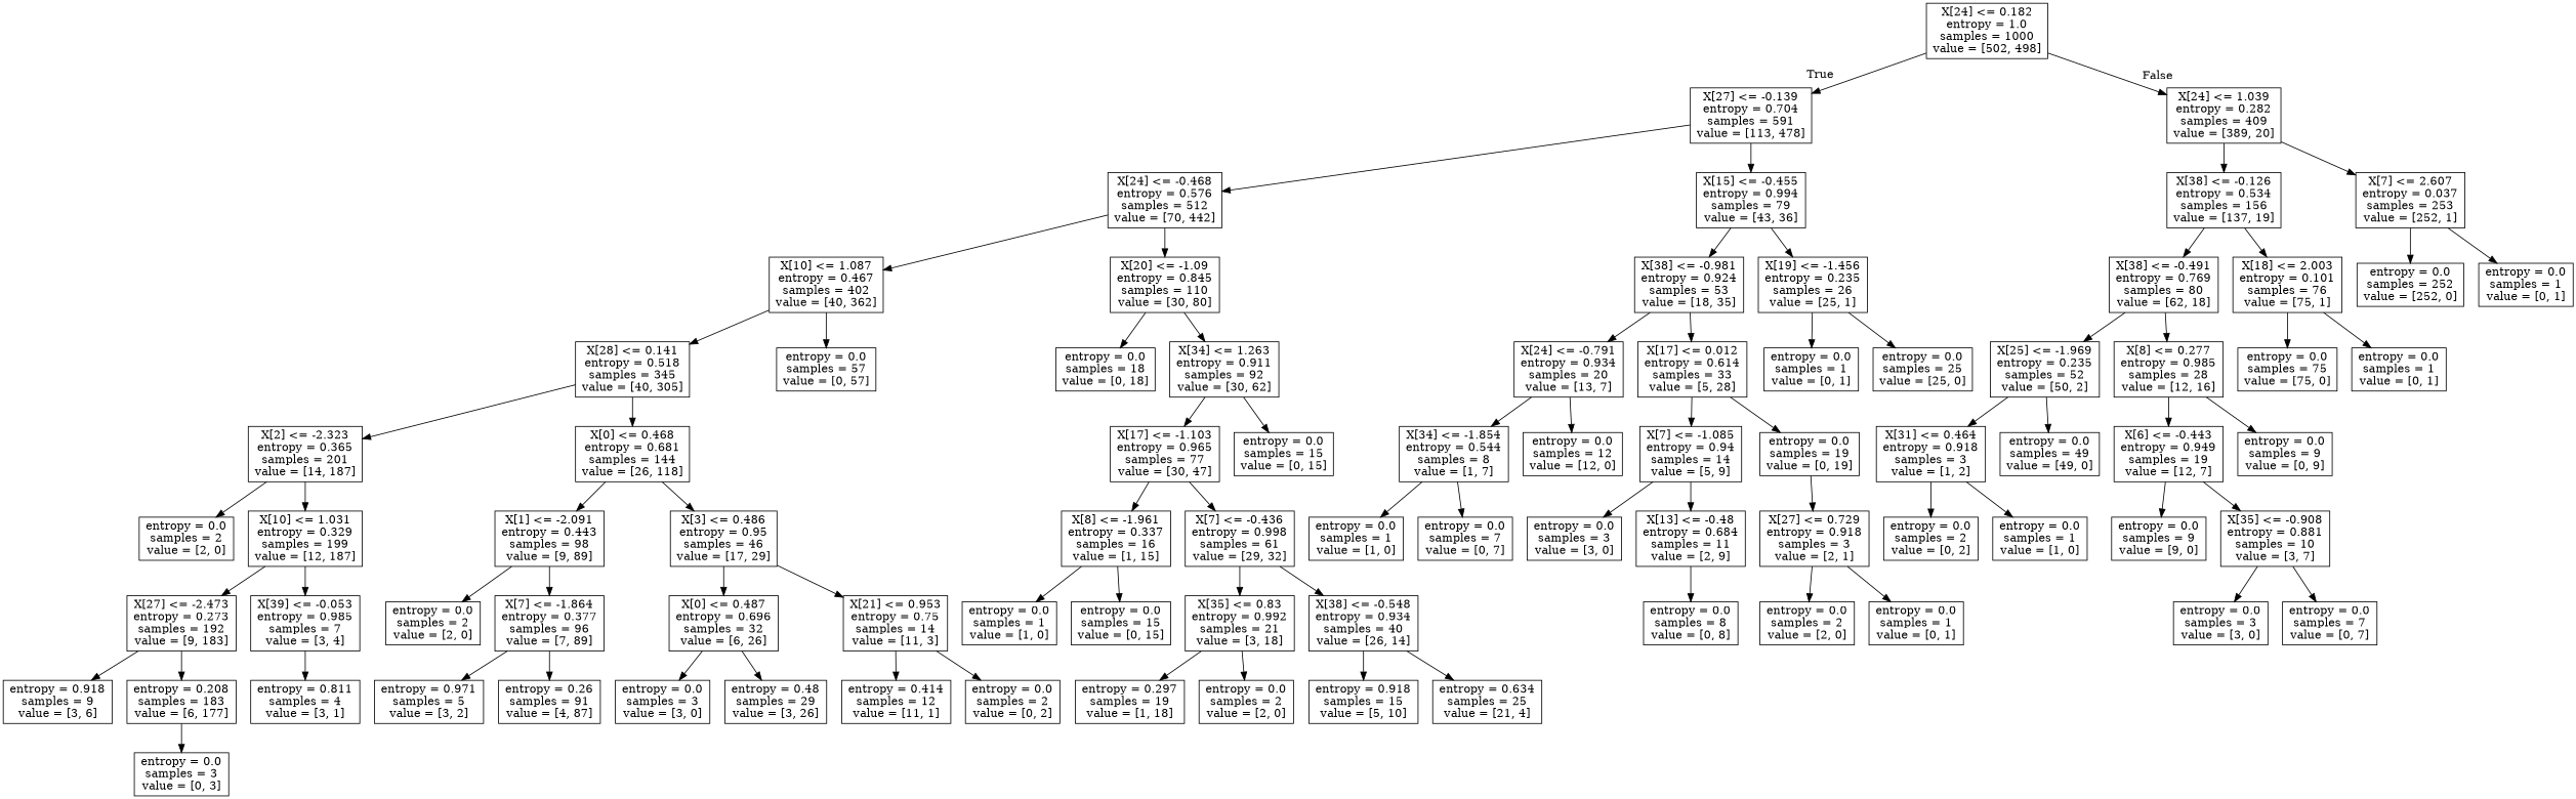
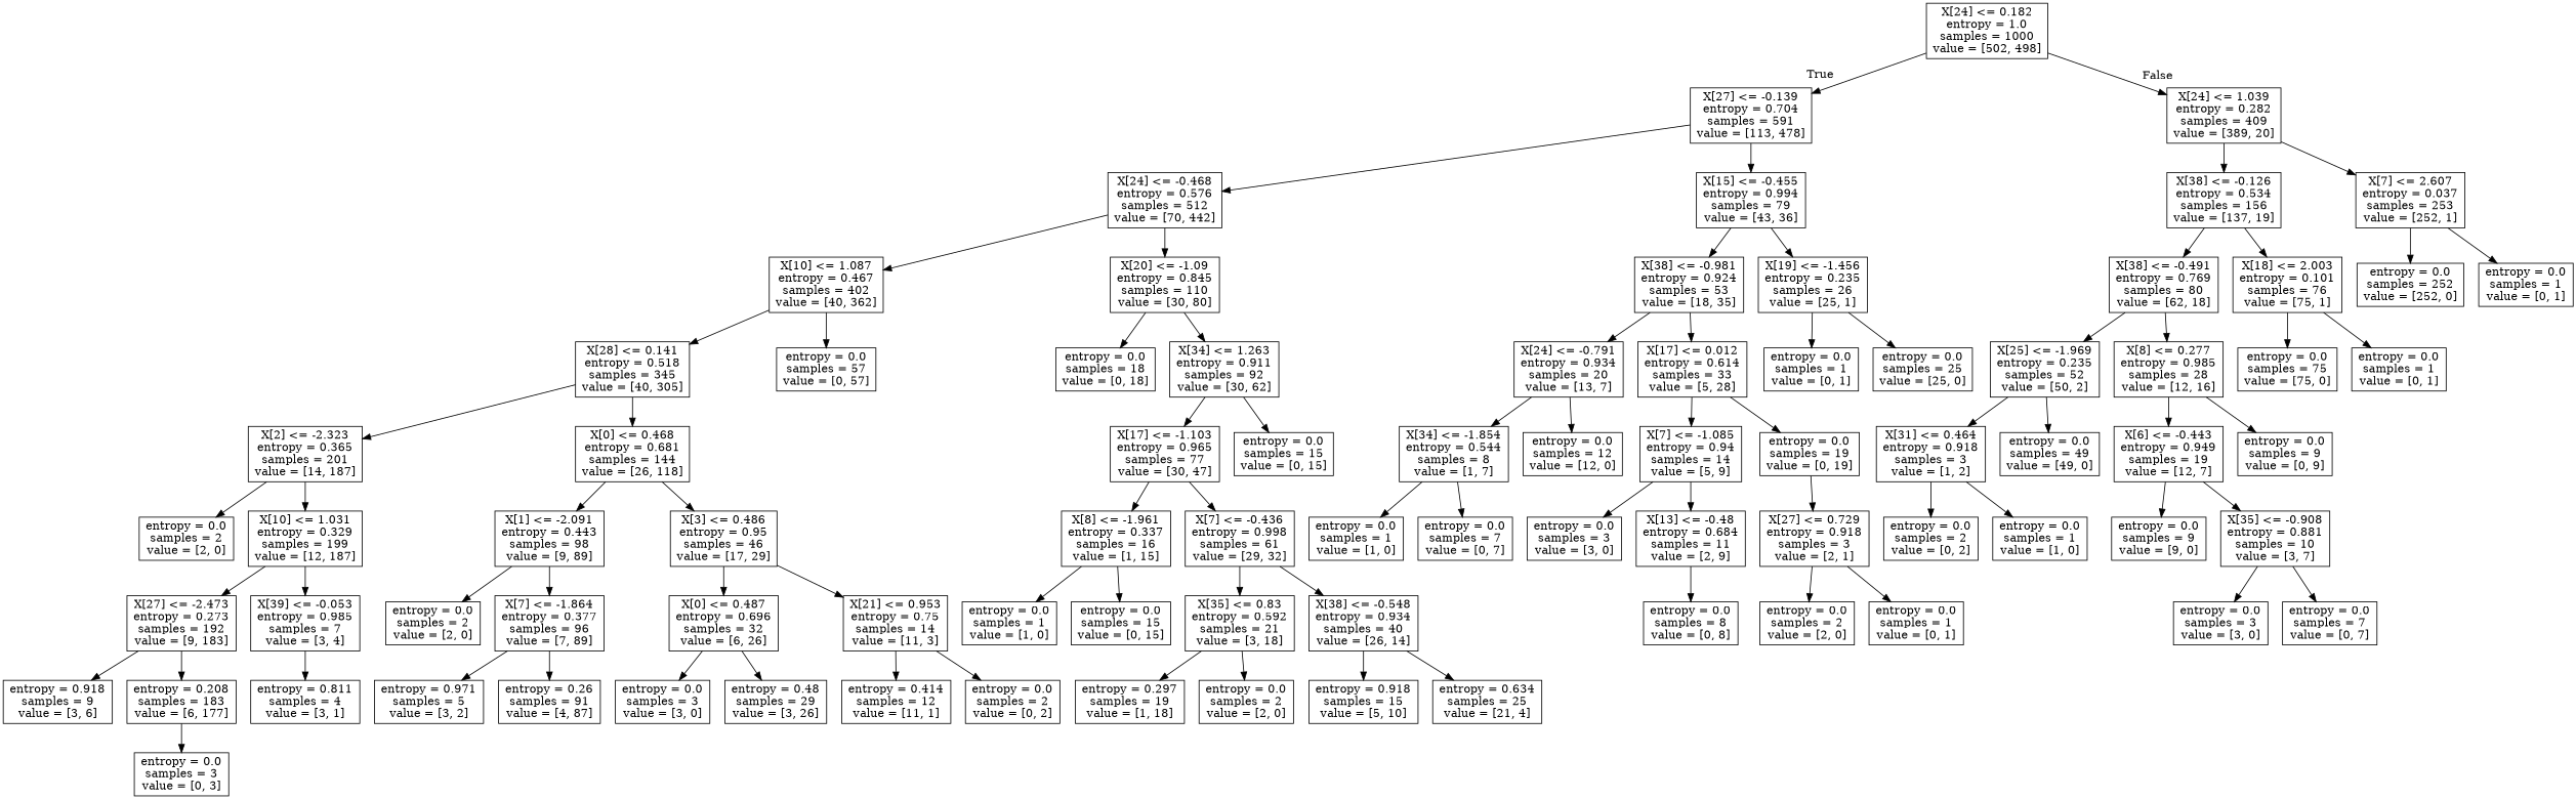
  digraph {
    node [shape=box]
    n1 [label="X[24] <= 0.182\nentropy = 1.0\nsamples = 1000\nvalue = [502, 498]"]
    n2 [label="X[27] <= -0.139\nentropy = 0.704\nsamples = 591\nvalue = [113, 478]"]
    n3 [label="X[24] <= 1.039\nentropy = 0.282\nsamples = 409\nvalue = [389, 20]"]
    n4 [label="X[24] <= -0.468\nentropy = 0.576\nsamples = 512\nvalue = [70, 442]"]
    n5 [label="X[15] <= -0.455\nentropy = 0.994\nsamples = 79\nvalue = [43, 36]"]
    n6 [label="X[38] <= -0.126\nentropy = 0.534\nsamples = 156\nvalue = [137, 19]"]
    n7 [label="X[7] <= 2.607\nentropy = 0.037\nsamples = 253\nvalue = [252, 1]"]
    n8 [label="X[10] <= 1.087\nentropy = 0.467\nsamples = 402\nvalue = [40, 362]"]
    n9 [label="X[20] <= -1.09\nentropy = 0.845\nsamples = 110\nvalue = [30, 80]"]
    n10 [label="X[38] <= -0.981\nentropy = 0.924\nsamples = 53\nvalue = [18, 35]"]
    n11 [label="X[19] <= -1.456\nentropy = 0.235\nsamples = 26\nvalue = [25, 1]"]
    n12 [label="X[28] <= 0.141\nentropy = 0.518\nsamples = 345\nvalue = [40, 305]"]
    n13 [label="entropy = 0.0\nsamples = 57\nvalue = [0, 57]"]
    n14 [label="entropy = 0.0\nsamples = 18\nvalue = [0, 18]"]
    n15 [label="X[34] <= 1.263\nentropy = 0.911\nsamples = 92\nvalue = [30, 62]"]
    n16 [label="X[2] <= -2.323\nentropy = 0.365\nsamples = 201\nvalue = [14, 187]"]
    n17 [label="X[0] <= 0.468\nentropy = 0.681\nsamples = 144\nvalue = [26, 118]"]
    n18 [label="entropy = 0.0\nsamples = 2\nvalue = [2, 0]"]
    n19 [label="X[10] <= 1.031\nentropy = 0.329\nsamples = 199\nvalue = [12, 187]"]
    n20 [label="X[1] <= -2.091\nentropy = 0.443\nsamples = 98\nvalue = [9, 89]"]
    n21 [label="X[3] <= 0.486\nentropy = 0.95\nsamples = 46\nvalue = [17, 29]"]
    n22 [label="X[27] <= -2.473\nentropy = 0.273\nsamples = 192\nvalue = [9, 183]"]
    n23 [label="X[39] <= -0.053\nentropy = 0.985\nsamples = 7\nvalue = [3, 4]"]
    n24 [label="entropy = 0.918\nsamples = 9\nvalue = [3, 6]"]
    n25 [label="entropy = 0.208\nsamples = 183\nvalue = [6, 177]"]
    n26 [label="entropy = 0.811\nsamples = 4\nvalue = [3, 1]"]
    n27 [label="entropy = 0.0\nsamples = 3\nvalue = [0, 3]"]
    n28 [label="entropy = 0.0\nsamples = 2\nvalue = [2, 0]"]
    n29 [label="X[7] <= -1.864\nentropy = 0.377\nsamples = 96\nvalue = [7, 89]"]
    n30 [label="X[0] <= 0.487\nentropy = 0.696\nsamples = 32\nvalue = [6, 26]"]
    n31 [label="X[21] <= 0.953\nentropy = 0.75\nsamples = 14\nvalue = [11, 3]"]
    n32 [label="entropy = 0.971\nsamples = 5\nvalue = [3, 2]"]
    n33 [label="entropy = 0.26\nsamples = 91\nvalue = [4, 87]"]
    n34 [label="entropy = 0.0\nsamples = 3\nvalue = [3, 0]"]
    n35 [label="entropy = 0.48\nsamples = 29\nvalue = [3, 26]"]
    n36 [label="entropy = 0.414\nsamples = 12\nvalue = [11, 1]"]
    n37 [label="entropy = 0.0\nsamples = 2\nvalue = [0, 2]"]
    n38 [label="X[17] <= -1.103\nentropy = 0.965\nsamples = 77\nvalue = [30, 47]"]
    n39 [label="entropy = 0.0\nsamples = 15\nvalue = [0, 15]"]
    n40 [label="X[8] <= -1.961\nentropy = 0.337\nsamples = 16\nvalue = [1, 15]"]
    n41 [label="X[7] <= -0.436\nentropy = 0.998\nsamples = 61\nvalue = [29, 32]"]
    n42 [label="entropy = 0.0\nsamples = 1\nvalue = [1, 0]"]
    n43 [label="entropy = 0.0\nsamples = 15\nvalue = [0, 15]"]
-   n44 [label="X[35] <= 0.83\nentropy = 0.992\nsamples = 21\nvalue = [3, 18]"]
+   n44 [label="X[35] <= 0.83\nentropy = 0.592\nsamples = 21\nvalue = [3, 18]"]
    n45 [label="X[38] <= -0.548\nentropy = 0.934\nsamples = 40\nvalue = [26, 14]"]
    n46 [label="entropy = 0.297\nsamples = 19\nvalue = [1, 18]"]
    n47 [label="entropy = 0.0\nsamples = 2\nvalue = [2, 0]"]
    n48 [label="entropy = 0.918\nsamples = 15\nvalue = [5, 10]"]
    n49 [label="entropy = 0.634\nsamples = 25\nvalue = [21, 4]"]
    n50 [label="X[24] <= -0.791\nentropy = 0.934\nsamples = 20\nvalue = [13, 7]"]
    n51 [label="X[17] <= 0.012\nentropy = 0.614\nsamples = 33\nvalue = [5, 28]"]
    n52 [label="entropy = 0.0\nsamples = 1\nvalue = [0, 1]"]
    n53 [label="entropy = 0.0\nsamples = 25\nvalue = [25, 0]"]
    n54 [label="X[34] <= -1.854\nentropy = 0.544\nsamples = 8\nvalue = [1, 7]"]
    n55 [label="entropy = 0.0\nsamples = 12\nvalue = [12, 0]"]
    n56 [label="X[7] <= -1.085\nentropy = 0.94\nsamples = 14\nvalue = [5, 9]"]
    n57 [label="entropy = 0.0\nsamples = 19\nvalue = [0, 19]"]
    n58 [label="entropy = 0.0\nsamples = 1\nvalue = [1, 0]"]
    n59 [label="entropy = 0.0\nsamples = 7\nvalue = [0, 7]"]
    n60 [label="entropy = 0.0\nsamples = 3\nvalue = [3, 0]"]
    n61 [label="X[13] <= -0.48\nentropy = 0.684\nsamples = 11\nvalue = [2, 9]"]
    n62 [label="X[27] <= 0.729\nentropy = 0.918\nsamples = 3\nvalue = [2, 1]"]
    n63 [label="entropy = 0.0\nsamples = 8\nvalue = [0, 8]"]
    n64 [label="entropy = 0.0\nsamples = 2\nvalue = [2, 0]"]
    n65 [label="entropy = 0.0\nsamples = 1\nvalue = [0, 1]"]
    n66 [label="X[38] <= -0.491\nentropy = 0.769\nsamples = 80\nvalue = [62, 18]"]
    n67 [label="X[18] <= 2.003\nentropy = 0.101\nsamples = 76\nvalue = [75, 1]"]
    n68 [label="entropy = 0.0\nsamples = 252\nvalue = [252, 0]"]
    n69 [label="entropy = 0.0\nsamples = 1\nvalue = [0, 1]"]
    n70 [label="X[25] <= -1.969\nentropy = 0.235\nsamples = 52\nvalue = [50, 2]"]
    n71 [label="X[8] <= 0.277\nentropy = 0.985\nsamples = 28\nvalue = [12, 16]"]
    n72 [label="entropy = 0.0\nsamples = 75\nvalue = [75, 0]"]
    n73 [label="entropy = 0.0\nsamples = 1\nvalue = [0, 1]"]
    n74 [label="X[31] <= 0.464\nentropy = 0.918\nsamples = 3\nvalue = [1, 2]"]
    n75 [label="entropy = 0.0\nsamples = 49\nvalue = [49, 0]"]
    n76 [label="X[6] <= -0.443\nentropy = 0.949\nsamples = 19\nvalue = [12, 7]"]
    n77 [label="entropy = 0.0\nsamples = 9\nvalue = [0, 9]"]
    n78 [label="entropy = 0.0\nsamples = 2\nvalue = [0, 2]"]
    n79 [label="entropy = 0.0\nsamples = 1\nvalue = [1, 0]"]
    n80 [label="entropy = 0.0\nsamples = 9\nvalue = [9, 0]"]
    n81 [label="X[35] <= -0.908\nentropy = 0.881\nsamples = 10\nvalue = [3, 7]"]
    n82 [label="entropy = 0.0\nsamples = 3\nvalue = [3, 0]"]
    n83 [label="entropy = 0.0\nsamples = 7\nvalue = [0, 7]"]
    n1 -> n2 [headlabel=True labelangle=45 labeldistance=2.5]
    n1 -> n3 [headlabel=False labelangle=-45 labeldistance=2.5]
    n2 -> n4
    n2 -> n5
    n3 -> n6
    n3 -> n7
    n4 -> n8
    n4 -> n9
    n5 -> n10
    n5 -> n11
    n6 -> n66
    n6 -> n67
    n7 -> n68
    n7 -> n69
    n8 -> n12
    n8 -> n13
    n9 -> n14
    n9 -> n15
    n10 -> n50
    n10 -> n51
    n11 -> n52
    n11 -> n53
    n12 -> n16
    n12 -> n17
    n15 -> n38
    n15 -> n39
    n16 -> n18
    n16 -> n19
    n17 -> n20
    n17 -> n21
    n19 -> n22
    n19 -> n23
    n20 -> n28
    n20 -> n29
    n21 -> n30
    n21 -> n31
    n22 -> n24
    n22 -> n25
    n23 -> n26
    n25 -> n27
    n29 -> n32
    n29 -> n33
    n30 -> n34
    n30 -> n35
    n31 -> n36
    n31 -> n37
    n38 -> n40
    n38 -> n41
    n40 -> n42
    n40 -> n43
    n41 -> n44
    n41 -> n45
    n44 -> n46
    n44 -> n47
    n45 -> n48
    n45 -> n49
    n50 -> n54
    n50 -> n55
    n51 -> n56
    n51 -> n57
    n54 -> n58
    n54 -> n59
    n56 -> n60
    n56 -> n61
    n57 -> n62
    n61 -> n63
    n62 -> n64
    n62 -> n65
    n66 -> n70
    n66 -> n71
    n67 -> n72
    n67 -> n73
    n70 -> n74
    n70 -> n75
    n71 -> n76
    n71 -> n77
    n74 -> n78
    n74 -> n79
    n76 -> n80
    n76 -> n81
    n81 -> n82
    n81 -> n83
  }
